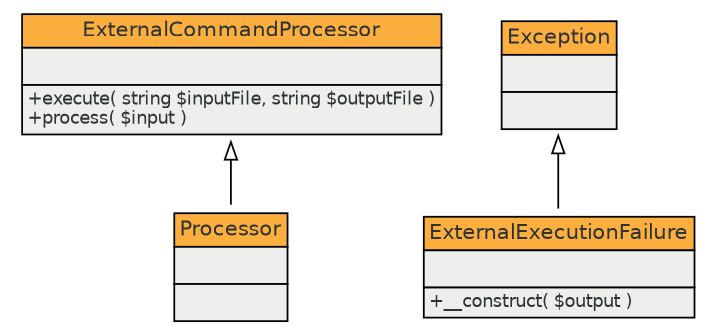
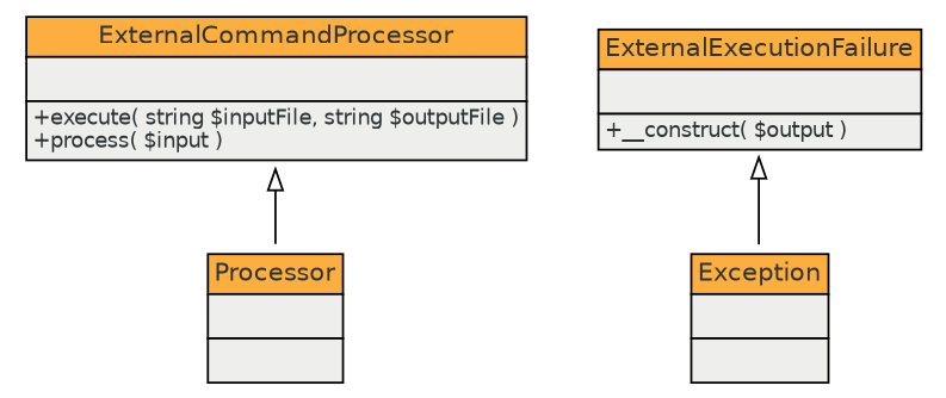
  digraph {
    mindist=0.6
    splines=true
    node [shape=plaintext]
    edge [arrowtail=empty dir=back style=solid]
    n1 [label=<<TABLE CELLSPACING="0" BORDER="0" ALIGN="LEFT"><TR><TD BORDER="1" ALIGN="CENTER" BGCOLOR="#fcaf3e"><FONT COLOR="#2e3436" FACE="Helvetica" POINT-SIZE="12">ExternalCommandProcessor</FONT></TD></TR><TR><TD BORDER="1" ALIGN="LEFT" BGCOLOR="#eeeeec"> </TD></TR><TR><TD BORDER="1" ALIGN="LEFT" BGCOLOR="#eeeeec"><FONT COLOR="#2e3436" FACE="Helvetica" POINT-SIZE="10">+execute( string $inputFile, string $outputFile )</FONT><BR ALIGN="LEFT"/><FONT COLOR="#2e3436" FACE="Helvetica" POINT-SIZE="10">+process( $input )</FONT><BR ALIGN="LEFT"/></TD></TR></TABLE>>]
    n2 [label=<<TABLE CELLSPACING="0" BORDER="0" ALIGN="LEFT"><TR><TD BORDER="1" ALIGN="CENTER" BGCOLOR="#fcaf3e"><FONT COLOR="#2e3436" FACE="Helvetica" POINT-SIZE="12">Processor</FONT></TD></TR><TR><TD BORDER="1" ALIGN="LEFT" BGCOLOR="#eeeeec"> </TD></TR><TR><TD BORDER="1" ALIGN="LEFT" BGCOLOR="#eeeeec"> </TD></TR></TABLE>>]
    n3 [label=<<TABLE CELLSPACING="0" BORDER="0" ALIGN="LEFT"><TR><TD BORDER="1" ALIGN="CENTER" BGCOLOR="#fcaf3e"><FONT COLOR="#2e3436" FACE="Helvetica" POINT-SIZE="12">ExternalExecutionFailure</FONT></TD></TR><TR><TD BORDER="1" ALIGN="LEFT" BGCOLOR="#eeeeec"> </TD></TR><TR><TD BORDER="1" ALIGN="LEFT" BGCOLOR="#eeeeec"><FONT COLOR="#2e3436" FACE="Helvetica" POINT-SIZE="10">+__construct( $output )</FONT><BR ALIGN="LEFT"/></TD></TR></TABLE>>]
    n4 [label=<<TABLE CELLSPACING="0" BORDER="0" ALIGN="LEFT"><TR><TD BORDER="1" ALIGN="CENTER" BGCOLOR="#fcaf3e"><FONT COLOR="#2e3436" FACE="Helvetica" POINT-SIZE="12">Exception</FONT></TD></TR><TR><TD BORDER="1" ALIGN="LEFT" BGCOLOR="#eeeeec"> </TD></TR><TR><TD BORDER="1" ALIGN="LEFT" BGCOLOR="#eeeeec"> </TD></TR></TABLE>>]
    n1 -> n2
-   n4 -> n3
+   n3 -> n4
  }
